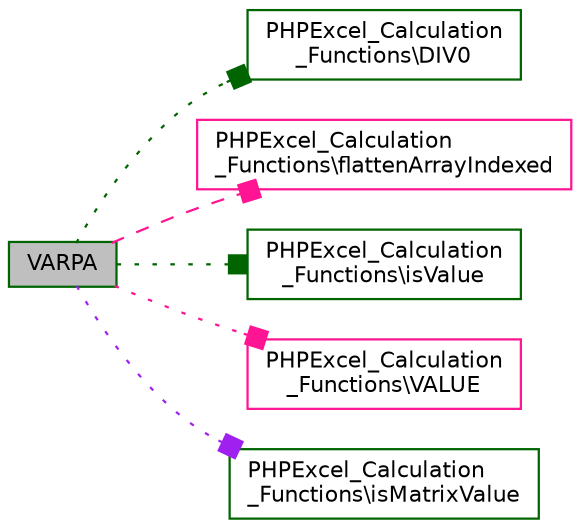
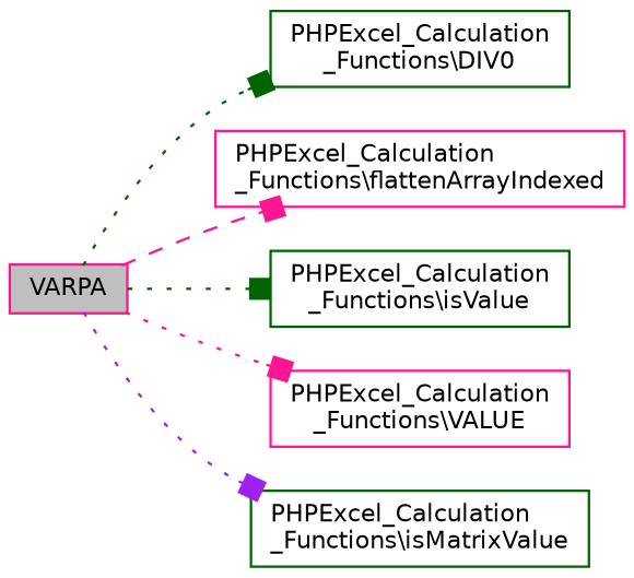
  digraph {
    rankdir=LR
    node [color=deeppink fillcolor=white fontname=Helvetica fontsize=10 shape=record style=filled]
    edge [color=darkgreen fontname=Helvetica fontsize=10 labelfontname=Helvetica labelfontsize=10 style=dotted arrowhead=box]
-   n1 [color=darkgreen fillcolor=grey75 fontcolor=black height=0.2 label=VARPA width=0.4]
+   n1 [fillcolor=grey75 fontcolor=black height=0.2 label=VARPA width=0.4]
    n2 [color=darkgreen height=0.2 label="PHPExcel_Calculation\l_Functions\\DIV0" width=0.4]
    n3 [height=0.2 label="PHPExcel_Calculation\l_Functions\\flattenArrayIndexed" width=0.4]
    n4 [color=darkgreen height=0.2 label="PHPExcel_Calculation\l_Functions\\isValue" width=0.4]
    n5 [height=0.2 label="PHPExcel_Calculation\l_Functions\\VALUE" width=0.4]
    n6 [color=darkgreen height=0.2 label="PHPExcel_Calculation\l_Functions\\isMatrixValue" width=0.4]
    n1 -> n2
    n1 -> n3 [color=deeppink style=dashed]
    n1 -> n4
    n1 -> n5 [color=deeppink]
    n1 -> n6 [color=purple]
  }
